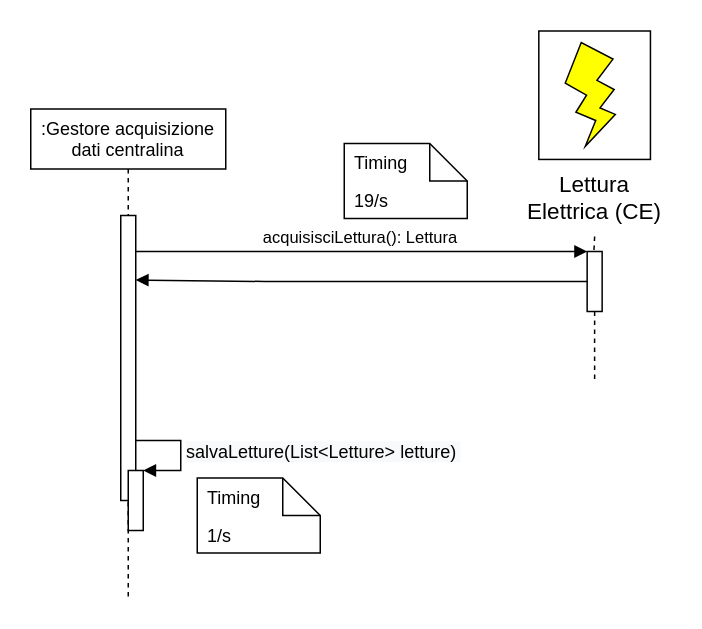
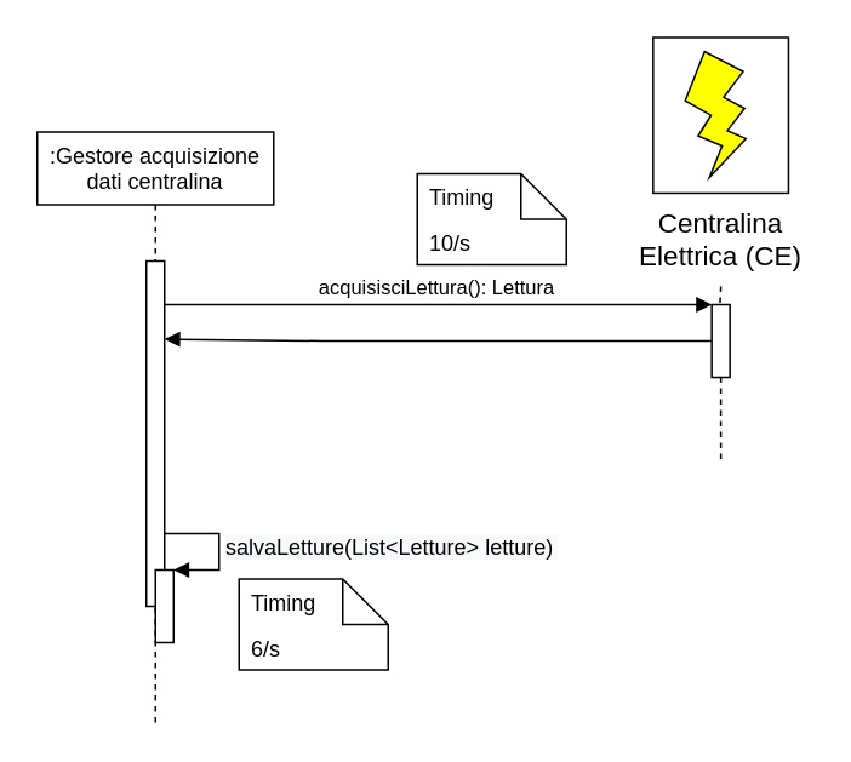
  <mxCell id="0" />
  <mxCell id="1" parent="0" />
  <mxCell id="2" value=":Gestore acquisizione &#10;dati centralina" style="shape=umlLifeline;perimeter=lifelinePerimeter;container=1;collapsible=0;recursiveResize=0;rounded=0;shadow=0;strokeWidth=1;" parent="1" vertex="1"><mxGeometry x="20" y="72" width="130" height="325" as="geometry" /></mxCell>
  <mxCell id="3" value="" style="points=[];perimeter=orthogonalPerimeter;rounded=0;shadow=0;strokeWidth=1;" parent="2" vertex="1"><mxGeometry x="60" y="71" width="10" height="190" as="geometry" /></mxCell>
  <mxCell id="4" value="" style="html=1;points=[];perimeter=orthogonalPerimeter;" vertex="1" parent="2"><mxGeometry x="65" y="241" width="10" height="40" as="geometry" /></mxCell>
  <mxCell id="5" value="&lt;span style=&quot;font-size: 12px; background-color: rgb(248, 249, 250);&quot;&gt;salvaLetture(List&amp;lt;Letture&amp;gt; letture)&amp;nbsp;&lt;/span&gt;" style="edgeStyle=orthogonalEdgeStyle;html=1;align=left;spacingLeft=2;endArrow=block;rounded=0;entryX=1;entryY=0;" edge="1" target="4" parent="2"><mxGeometry relative="1" as="geometry"><mxPoint x="70" y="221" as="sourcePoint" /><Array as="points"><mxPoint x="100" y="221" /></Array></mxGeometry></mxCell>
  <mxCell id="6" value="acquisisciLettura(): Lettura" style="verticalAlign=bottom;endArrow=block;entryX=0;entryY=0;shadow=0;strokeWidth=1;" parent="1" source="3" target="17" edge="1"><mxGeometry relative="1" as="geometry"><mxPoint x="228" y="167" as="sourcePoint" /></mxGeometry></mxCell>
  <mxCell id="7" value="" style="group" vertex="1" connectable="0" parent="1"><mxGeometry x="346" y="20" width="99.85" height="137" as="geometry" /></mxCell>
  <mxCell id="8" value="" style="group" vertex="1" connectable="0" parent="7"><mxGeometry x="12.714" width="74.422" height="85.625" as="geometry" /></mxCell>
  <mxCell id="9" value="" style="rounded=0;whiteSpace=wrap;html=1;fontSize=15;" vertex="1" parent="8"><mxGeometry width="74.422" height="85.625" as="geometry" /></mxCell>
  <mxCell id="10" value="" style="verticalLabelPosition=bottom;verticalAlign=top;html=1;shape=mxgraph.basic.flash;fontSize=15;rotation=-20;fillColor=#FFFF00;strokeColor=#000000;" vertex="1" parent="8"><mxGeometry x="18.605" y="6.587" width="37.211" height="65.865" as="geometry" /></mxCell>
- <mxCell id="11" value="Lettura Elettrica (CE)" style="text;html=1;strokeColor=none;fillColor=none;align=center;verticalAlign=middle;whiteSpace=wrap;rounded=0;fontSize=15;" vertex="1" parent="7"><mxGeometry y="85.625" width="99.85" height="51.375" as="geometry" /></mxCell>
+ <mxCell id="11" value="Centralina Elettrica (CE)" style="text;html=1;strokeColor=none;fillColor=none;align=center;verticalAlign=middle;whiteSpace=wrap;rounded=0;fontSize=15;" vertex="1" parent="7"><mxGeometry y="85.625" width="99.85" height="51.375" as="geometry" /></mxCell>
  <mxCell id="12" style="edgeStyle=orthogonalEdgeStyle;rounded=0;orthogonalLoop=1;jettySize=auto;html=1;exitX=0.5;exitY=1;exitDx=0;exitDy=0;dashed=1;endArrow=none;endFill=0;startArrow=none;" edge="1" parent="1" source="17"><mxGeometry relative="1" as="geometry"><mxPoint x="395.925" y="252" as="targetPoint" /></mxGeometry></mxCell>
- <mxCell id="13" value="19/s" style="shape=note2;boundedLbl=1;whiteSpace=wrap;html=1;size=25;verticalAlign=top;align=left;spacingLeft=5;" vertex="1" parent="1"><mxGeometry x="229" y="95" width="82" height="50" as="geometry" /></mxCell>
+ <mxCell id="13" value="10/s" style="shape=note2;boundedLbl=1;whiteSpace=wrap;html=1;size=25;verticalAlign=top;align=left;spacingLeft=5;" vertex="1" parent="1"><mxGeometry x="229" y="95" width="82" height="50" as="geometry" /></mxCell>
  <mxCell id="14" value="Timing" style="resizeWidth=1;part=1;strokeColor=none;fillColor=none;align=left;spacingLeft=5;" vertex="1" parent="13"><mxGeometry width="82" height="25" relative="1" as="geometry" /></mxCell>
  <mxCell id="15" style="edgeStyle=orthogonalEdgeStyle;rounded=0;orthogonalLoop=1;jettySize=auto;html=1;endArrow=block;endFill=1;" edge="1" parent="1" source="17"><mxGeometry relative="1" as="geometry"><mxPoint x="90" y="186" as="targetPoint" /><Array as="points"><mxPoint x="176" y="187" /><mxPoint x="176" y="187" /></Array></mxGeometry></mxCell>
  <mxCell id="16" value="" style="edgeStyle=orthogonalEdgeStyle;rounded=0;orthogonalLoop=1;jettySize=auto;html=1;exitX=0.5;exitY=1;exitDx=0;exitDy=0;dashed=1;endArrow=none;endFill=0;entryX=0.452;entryY=-0.012;entryDx=0;entryDy=0;entryPerimeter=0;" edge="1" parent="1" source="11" target="17"><mxGeometry relative="1" as="geometry"><mxPoint x="395.925" y="157" as="sourcePoint" /><mxPoint x="412" y="161" as="targetPoint" /></mxGeometry></mxCell>
  <mxCell id="17" value="" style="points=[];perimeter=orthogonalPerimeter;rounded=0;shadow=0;strokeWidth=1;" parent="1" vertex="1"><mxGeometry x="390.93" y="167" width="10" height="40" as="geometry" /></mxCell>
- <mxCell id="18" value="1/s" style="shape=note2;boundedLbl=1;whiteSpace=wrap;html=1;size=25;verticalAlign=top;align=left;spacingLeft=5;" vertex="1" parent="1"><mxGeometry x="131" y="318" width="82" height="50" as="geometry" /></mxCell>
+ <mxCell id="18" value="6/s" style="shape=note2;boundedLbl=1;whiteSpace=wrap;html=1;size=25;verticalAlign=top;align=left;spacingLeft=5;" vertex="1" parent="1"><mxGeometry x="131" y="318" width="82" height="50" as="geometry" /></mxCell>
  <mxCell id="19" value="Timing" style="resizeWidth=1;part=1;strokeColor=none;fillColor=none;align=left;spacingLeft=5;" vertex="1" parent="18"><mxGeometry width="82" height="25" relative="1" as="geometry" /></mxCell>
